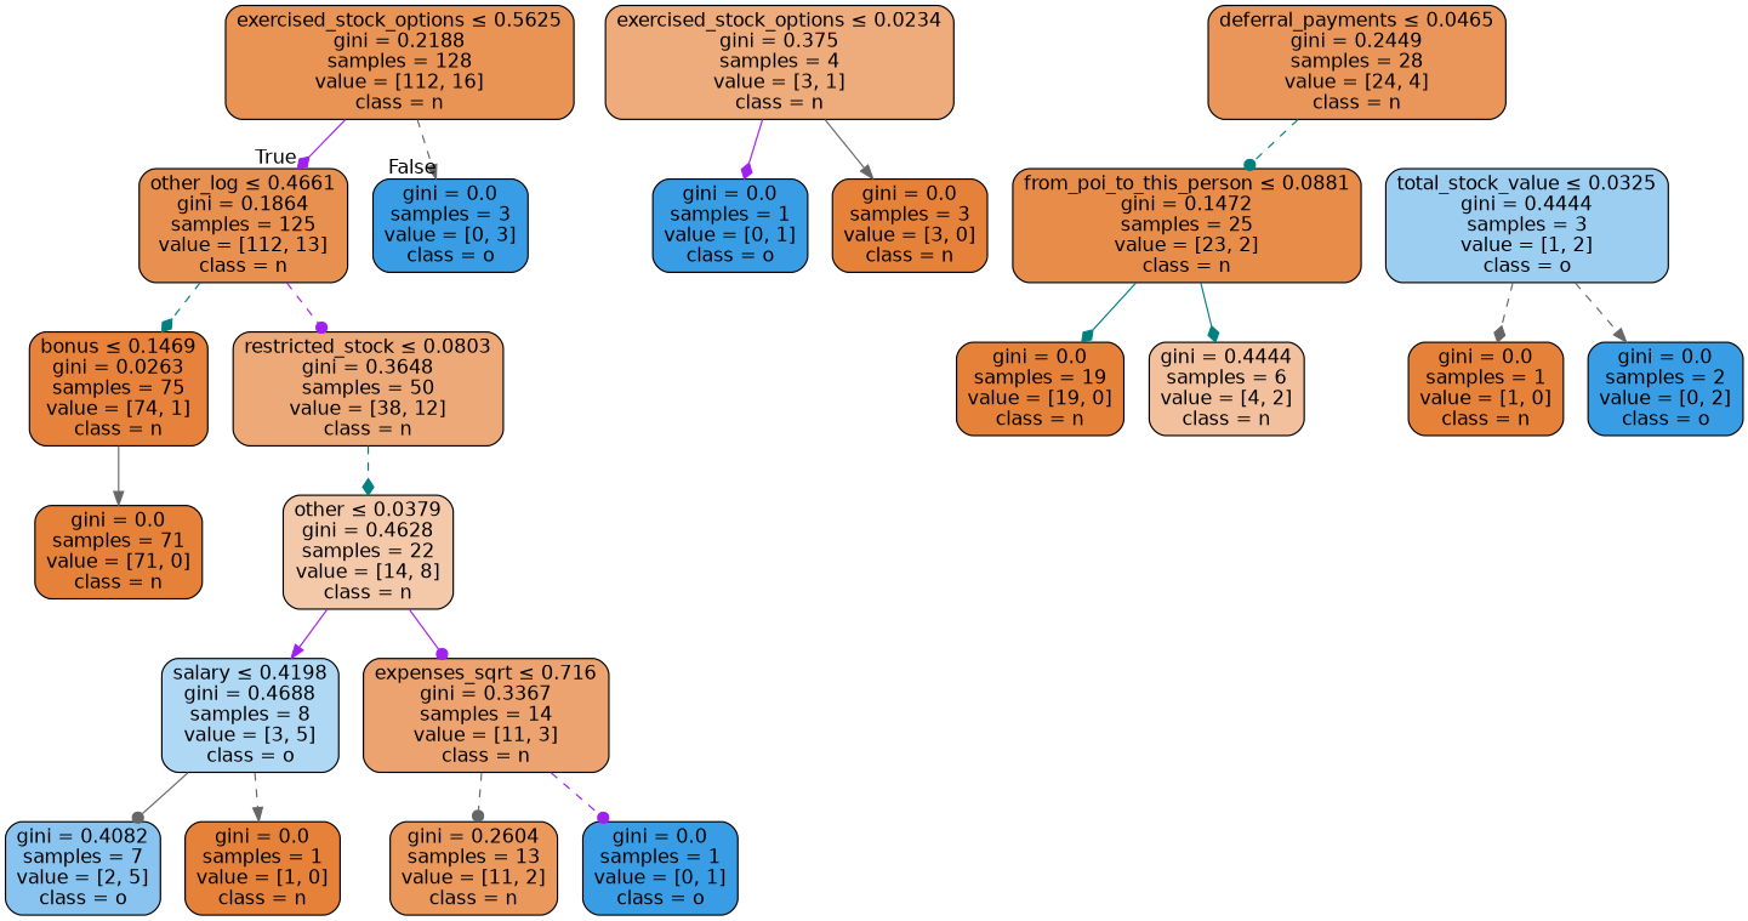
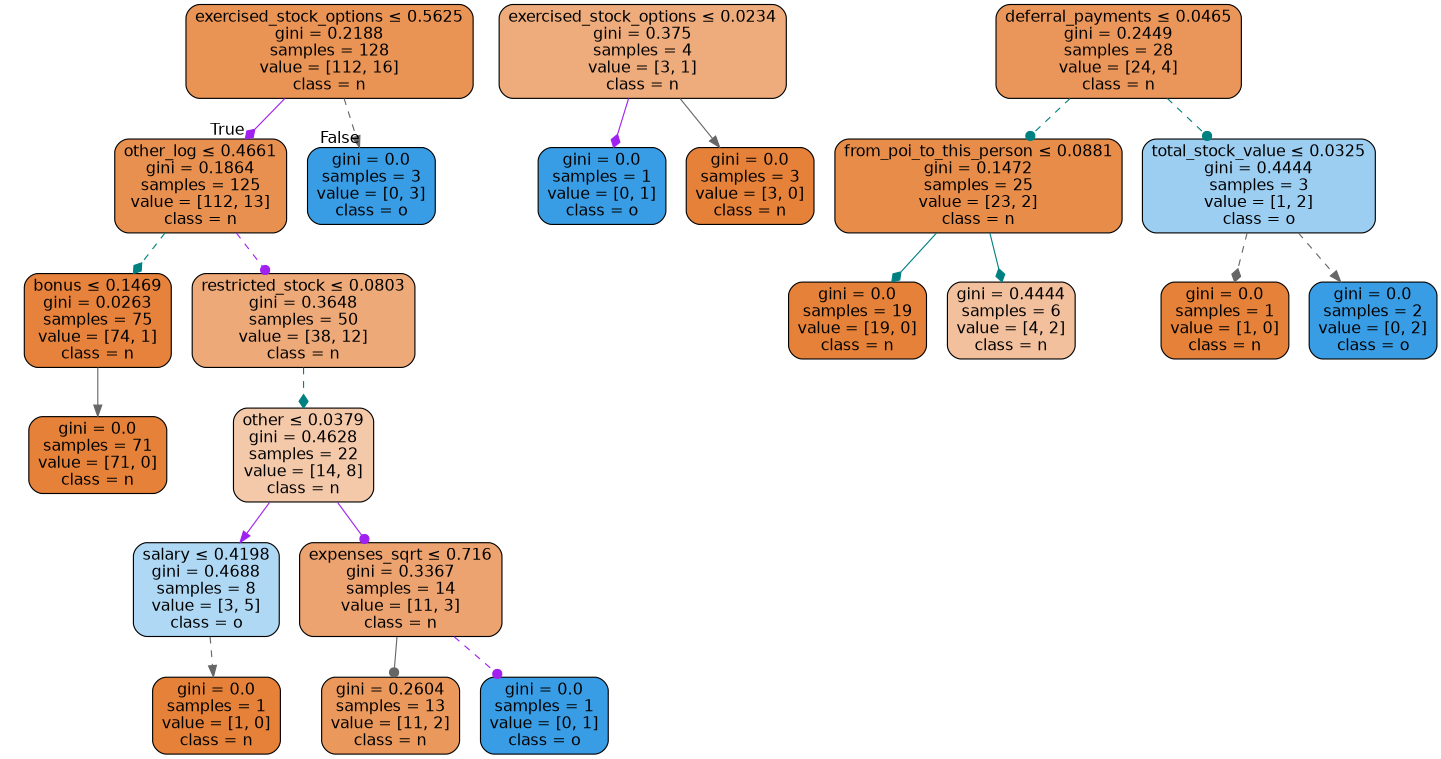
  digraph {
    node [color=black fillcolor="#e58139ff" fontname=helvetica shape=box style="filled, rounded"]
    edge [arrowhead=diamond color=gray40 fontname=helvetica style=solid]
    n1 [fillcolor="#e58139db" label=<exercised_stock_options &le; 0.5625<br/>gini = 0.2188<br/>samples = 128<br/>value = [112, 16]<br/>class = n>]
    n2 [fillcolor="#e58139e1" label=<other_log &le; 0.4661<br/>gini = 0.1864<br/>samples = 125<br/>value = [112, 13]<br/>class = n>]
    n3 [fillcolor="#399de5ff" label=<gini = 0.0<br/>samples = 3<br/>value = [0, 3]<br/>class = o>]
    n4 [fillcolor="#e58139fc" label=<bonus &le; 0.1469<br/>gini = 0.0263<br/>samples = 75<br/>value = [74, 1]<br/>class = n>]
    n5 [fillcolor="#e58139ae" label=<restricted_stock &le; 0.0803<br/>gini = 0.3648<br/>samples = 50<br/>value = [38, 12]<br/>class = n>]
    n6 [label=<gini = 0.0<br/>samples = 71<br/>value = [71, 0]<br/>class = n>]
    n7 [fillcolor="#e581396d" label=<other &le; 0.0379<br/>gini = 0.4628<br/>samples = 22<br/>value = [14, 8]<br/>class = n>]
    n8 [fillcolor="#e58139aa" label=<exercised_stock_options &le; 0.0234<br/>gini = 0.375<br/>samples = 4<br/>value = [3, 1]<br/>class = n>]
    n9 [fillcolor="#399de5ff" label=<gini = 0.0<br/>samples = 1<br/>value = [0, 1]<br/>class = o>]
    n10 [label=<gini = 0.0<br/>samples = 3<br/>value = [3, 0]<br/>class = n>]
    n11 [fillcolor="#e58139d4" label=<deferral_payments &le; 0.0465<br/>gini = 0.2449<br/>samples = 28<br/>value = [24, 4]<br/>class = n>]
    n12 [fillcolor="#e58139e9" label=<from_poi_to_this_person &le; 0.0881<br/>gini = 0.1472<br/>samples = 25<br/>value = [23, 2]<br/>class = n>]
    n13 [fillcolor="#399de57f" label=<total_stock_value &le; 0.0325<br/>gini = 0.4444<br/>samples = 3<br/>value = [1, 2]<br/>class = o>]
    n14 [fillcolor="#399de566" label=<salary &le; 0.4198<br/>gini = 0.4688<br/>samples = 8<br/>value = [3, 5]<br/>class = o>]
    n15 [fillcolor="#e58139b9" label=<expenses_sqrt &le; 0.716<br/>gini = 0.3367<br/>samples = 14<br/>value = [11, 3]<br/>class = n>]
    n16 [label=<gini = 0.0<br/>samples = 19<br/>value = [19, 0]<br/>class = n>]
    n17 [fillcolor="#e581397f" label=<gini = 0.4444<br/>samples = 6<br/>value = [4, 2]<br/>class = n>]
    n18 [label=<gini = 0.0<br/>samples = 1<br/>value = [1, 0]<br/>class = n>]
    n19 [fillcolor="#399de5ff" label=<gini = 0.0<br/>samples = 2<br/>value = [0, 2]<br/>class = o>]
-   n20 [fillcolor="#399de599" label=<gini = 0.4082<br/>samples = 7<br/>value = [2, 5]<br/>class = o>]
    n21 [label=<gini = 0.0<br/>samples = 1<br/>value = [1, 0]<br/>class = n>]
    n22 [fillcolor="#e58139d1" label=<gini = 0.2604<br/>samples = 13<br/>value = [11, 2]<br/>class = n>]
    n23 [fillcolor="#399de5ff" label=<gini = 0.0<br/>samples = 1<br/>value = [0, 1]<br/>class = o>]
    n1 -> n2 [color=purple headlabel=True labelangle=45 labeldistance=2.5]
    n1 -> n3 [arrowhead=normal headlabel=False labelangle=-45 labeldistance=2.5 style=dashed]
    n2 -> n4 [color=teal style=dashed]
    n2 -> n5 [arrowhead=dot color=purple style=dashed]
    n4 -> n6 [arrowhead=normal]
    n5 -> n7 [color=teal style=dashed]
    n7 -> n14 [arrowhead=normal color=purple]
    n7 -> n15 [arrowhead=dot color=purple]
    n8 -> n9 [color=purple]
    n8 -> n10 [arrowhead=normal]
    n11 -> n12 [arrowhead=dot color=teal style=dashed]
+   n11 -> n13 [arrowhead=dot color=teal style=dashed]
    n12 -> n16 [color=teal]
    n12 -> n17 [color=teal]
    n13 -> n18 [style=dashed]
    n13 -> n19 [arrowhead=normal style=dashed]
-   n14 -> n20 [arrowhead=dot]
    n14 -> n21 [arrowhead=normal style=dashed]
-   n15 -> n22 [arrowhead=dot style=dashed]
+   n15 -> n22 [arrowhead=dot]
    n15 -> n23 [arrowhead=dot color=purple style=dashed]
  }
